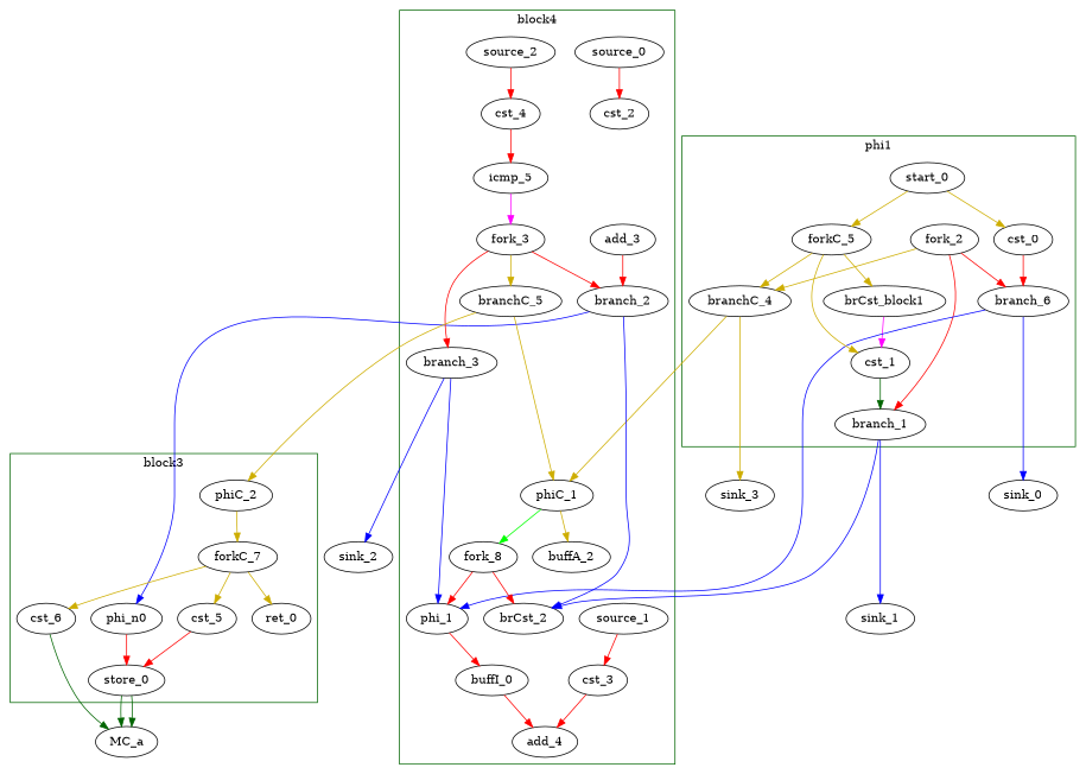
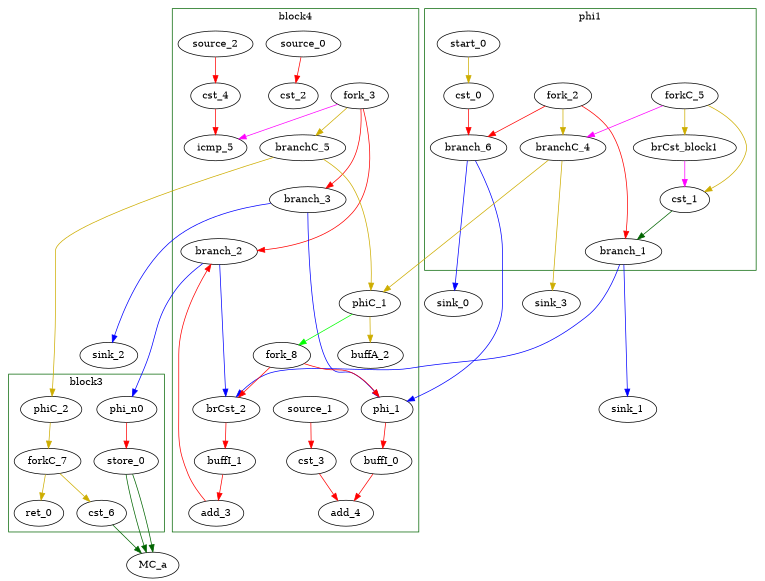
  digraph {
    splines=spline
    node [bbID=2 in="in1:32" out="out1:32" type=Constant]
    edge [color=red from=out1 to=in1]
    brCst_block1 [bbID=1 delay="1.412 1.397 0.000 1.412 1.397 1.412 100.000 100.000" in="in1:1" out="out1:1" value="0x1"]
    fork_2 [bbID=1 delay="0.000 0.100 0.100 100.000 100.000 100.000 100.000 100.000" in="in1:1" out="out1:1 out2:1 out3:1 " type=Fork]
    cst_0 [bbID=1 delay="0.000 0.000 0.000 100.000 100.000 100.000 100.000 100.000" value="0x00000000"]
    n4 [bbID=1 delay="0.000 1.409 1.411 1.412 1.400 1.412 100.000 100.000" in="in1:32 in2?:1" label=branch_6 out="out1+:32 out2-:32" type=Branch]
    cst_1 [bbID=1 delay="0.000 0.000 0.000 100.000 100.000 100.000 100.000 100.000" value="0x00000000"]
    branch_1 [bbID=1 delay="0.000 1.409 1.411 1.412 1.400 1.412 100.000 100.000" in="in1:32 in2?:1" out="out1+:32 out2-:32" type=Branch]
    branchC_4 [bbID=1 delay="0.000 1.409 1.411 1.412 1.400 1.412 100.000 100.000" in="in1:0 in2?:1" out="out1+:0 out2-:0" type=Branch]
    start_0 [bbID=1 control=true in="in1:0" out="out1:0" type=Entry]
    forkC_5 [bbID=1 in="in1:0" out="out1:0 out2:0 out3:0 out4:0 " type=Fork]
    phi_1 [delay="1.412 1.397 0.000 1.412 1.397 1.412 100.000 100.000" in="in1?:1 in2:32 in3:32 " type=Mux]
    buffI_0 [type=Buffer]
    n12 [delay="1.412 1.397 0.000 1.412 1.397 1.412 100.000 100.000" in="in1?:1 in2:32 in3:32 " label=brCst_2 type=Mux]
+   buffI_1 [type=Buffer]
    cst_2 [delay="0.000 0.000 0.000 100.000 100.000 100.000 100.000 100.000" value="0x00000001"]
    add_3 [II=1 delay="2.287 1.397 1.400 1.409 100.000 100.000 100.000 100.000" in="in1:32 in2:32 " latency=0 op=add_op out="out1:32 " type=Operator]
    branch_2 [delay="0.000 1.409 1.411 1.412 1.400 1.412 100.000 100.000" in="in1:32 in2?:1" out="out1+:32 out2-:32" type=Branch]
    cst_3 [delay="0.000 0.000 0.000 100.000 100.000 100.000 100.000 100.000" value="0x00000001"]
    add_4 [II=1 delay="2.287 1.397 1.400 1.409 100.000 100.000 100.000 100.000" in="in1:32 in2:32 " latency=0 op=add_op out="out1:32 " type=Operator]
    cst_4 [delay="0.000 0.000 0.000 100.000 100.000 100.000 100.000 100.000" value="0x00000001"]
    icmp_5 [II=1 delay="1.907 1.397 1.400 1.409 100.000 100.000 100.000 100.000" in="in1:32 in2:32 " latency=0 op=icmp_ult_op out="out1:1 " type=Operator]
    fork_3 [delay="0.000 0.100 0.100 100.000 100.000 100.000 100.000 100.000" in="in1:1" out="out1:1 out2:1 out3:1 " type=Fork]
    branch_3 [delay="0.000 1.409 1.411 1.412 1.400 1.412 100.000 100.000" in="in1:32 in2?:1" out="out1+:32 out2-:32" type=Branch]
    branchC_5 [delay="0.000 1.409 1.411 1.412 1.400 1.412 100.000 100.000" in="in1:0 in2?:1" out="out1+:0 out2-:0" type=Branch]
    phiC_1 [delay="0.000 1.397 0.000 100.000 100.000 100.000 100.000 100.000" in="in1:0 in2:0 " out="out1:0 out2?:1" type=CntrlMerge]
    buffA_2 [in="in1:0" out="out1:0" type=Buffer]
    fork_8 [delay="0.000 0.100 0.100 100.000 100.000 100.000 100.000 100.000" in="in1:1" out="out1:1 out2:1 " type=Fork]
    source_0 [type=Source in=""]
    source_1 [type=Source in=""]
    source_2 [type=Source in=""]
    store_0 [II=1 bbID=3 delay="0.672 1.397 1.400 1.409 100.000 100.000 100.000 100.000" in="in1:32 in2:32 " latency=0 op=mc_store_op out="out1:32 out2:32" portId=0 type=Operator]
    ret_0 [II=1 bbID=3 delay="1.412 1.409 0.000 100.000 100.000 100.000 100.000 100.000" in="in1:0 " latency=0 op=ret_op out="out1:0 " type=Operator]
-   cst_5 [bbID=3 delay="0.000 0.000 0.000 100.000 100.000 100.000 100.000 100.000" value="0x00000000"]
    phi_n0 [bbID=3 delay="0.000 0.000 0.000 100.000 100.000 100.000 100.000 100.000" in="in1:32 " type=Merge]
    cst_6 [bbID=3 delay="0.000 0.000 0.000 100.000 100.000 100.000 100.000 100.000" value="0x00000001"]
    phiC_2 [bbID=3 delay="0.000 1.397 0.000 100.000 100.000 100.000 100.000 100.000" in="in1:0 " out="out1:0" type=Merge]
    forkC_7 [bbID=3 in="in1:0" out="out1:0 out2:0 out3:0 " type=Fork]
    sink_0 [bbID=0 type=Sink out=""]
    sink_1 [bbID=0 type=Sink out=""]
    sink_3 [bbID=0 in="in1:0" type=Sink out=""]
    sink_2 [bbID=0 type=Sink out=""]
    MC_a [bbID=0 bbcount=1 in="in1:32*c0 in2:32*s0a in3:32*s0d " ldcount=0 memory=a out="out1:0*e " stcount=1 type=MC]
    subgraph cluster_1 {
      color=darkgreen
      label=phi1
      brCst_block1
      fork_2
      cst_0
      n4
      cst_1
      branch_1
      branchC_4
      start_0
      forkC_5
    }
    subgraph cluster_2 {
      color=darkgreen
      label=block4
      phi_1
      buffI_0
      n12
+     buffI_1
      cst_2
      add_3
      branch_2
      cst_3
      add_4
      cst_4
      icmp_5
      fork_3
      branch_3
      branchC_5
      phiC_1
      buffA_2
      fork_8
      source_0
      source_1
      source_2
    }
    subgraph cluster_3 {
      color=darkgreen
      label=block3
      store_0
      ret_0
-     cst_5
      phi_n0
      cst_6
      phiC_2
      forkC_7
    }
    brCst_block1 -> cst_1 [color=magenta]
    fork_2 -> n4 [from=out2 to=in2]
    fork_2 -> branch_1 [to=in2]
    fork_2 -> branchC_4 [color=gold3 from=out3 to=in2]
    cst_0 -> n4
    n4 -> phi_1 [color=blue minlen=3 to=in2]
    n4 -> sink_0 [color=blue from=out2 minlen=3]
    cst_1 -> branch_1 [color=darkgreen]
    branch_1 -> n12 [color=blue minlen=3 to=in2]
    branch_1 -> sink_1 [color=blue from=out2 minlen=3]
    branchC_4 -> phiC_1 [color=gold3 minlen=3]
    branchC_4 -> sink_3 [color=gold3 from=out2 minlen=3]
    start_0 -> cst_0 [color=gold3]
-   start_0 -> forkC_5 [color=gold3]
    forkC_5 -> brCst_block1 [color=gold3 from=out4]
    forkC_5 -> cst_1 [color=gold3 from=out2]
-   forkC_5 -> branchC_4 [color=gold3 from=out3]
+   forkC_5 -> branchC_4 [color=magenta from=out3]
    phi_1 -> buffI_0
    buffI_0 -> add_4
+   n12 -> buffI_1
+   buffI_1 -> add_3
    add_3 -> branch_2
    branch_2 -> n12 [color=blue minlen=3 to=in3]
    branch_2 -> phi_n0 [color=blue from=out2 minlen=3]
    cst_3 -> add_4 [to=in2]
    cst_4 -> icmp_5 [to=in2]
-   icmp_5 -> fork_3 [color=magenta]
+   fork_3 -> icmp_5 [color=magenta]
    fork_3 -> branch_2 [from=out2 to=in2]
    fork_3 -> branch_3 [to=in2]
    fork_3 -> branchC_5 [color=gold3 from=out3 to=in2]
    branch_3 -> phi_1 [color=blue minlen=3 to=in3]
    branch_3 -> sink_2 [color=blue from=out2 minlen=3]
    branchC_5 -> phiC_1 [color=gold3 minlen=3 to=in2]
    branchC_5 -> phiC_2 [color=gold3 from=out2 minlen=3]
    phiC_1 -> buffA_2 [color=gold3]
    phiC_1 -> fork_8 [color=green from=out2]
    fork_8 -> phi_1
    fork_8 -> n12 [from=out2]
    source_0 -> cst_2
    source_1 -> cst_3
    source_2 -> cst_4
    store_0 -> MC_a [color=darkgreen from=out2 mem_address=true to=in2]
    store_0 -> MC_a [color=darkgreen mem_address=false to=in3]
-   cst_5 -> store_0 [to=in2]
    phi_n0 -> store_0
    cst_6 -> MC_a [color=darkgreen]
    phiC_2 -> forkC_7 [color=gold3]
    forkC_7 -> ret_0 [color=gold3 from=out3]
-   forkC_7 -> cst_5 [color=gold3]
    forkC_7 -> cst_6 [color=gold3 from=out2]
  }
